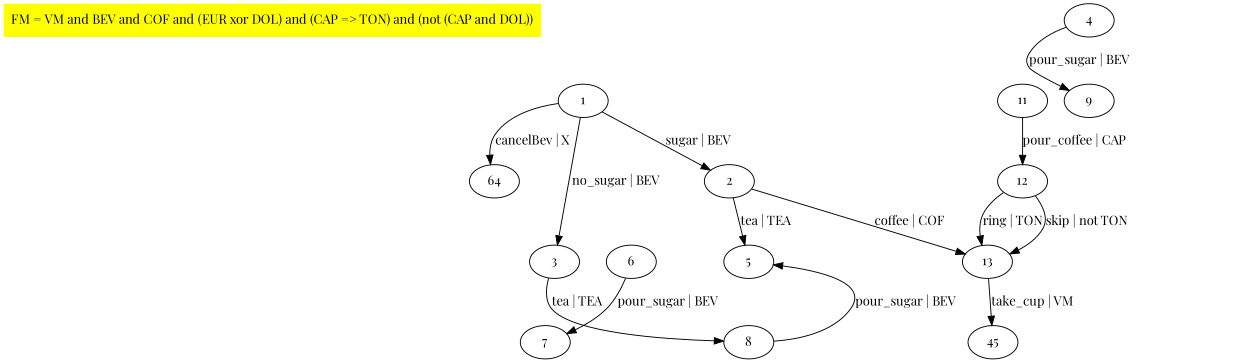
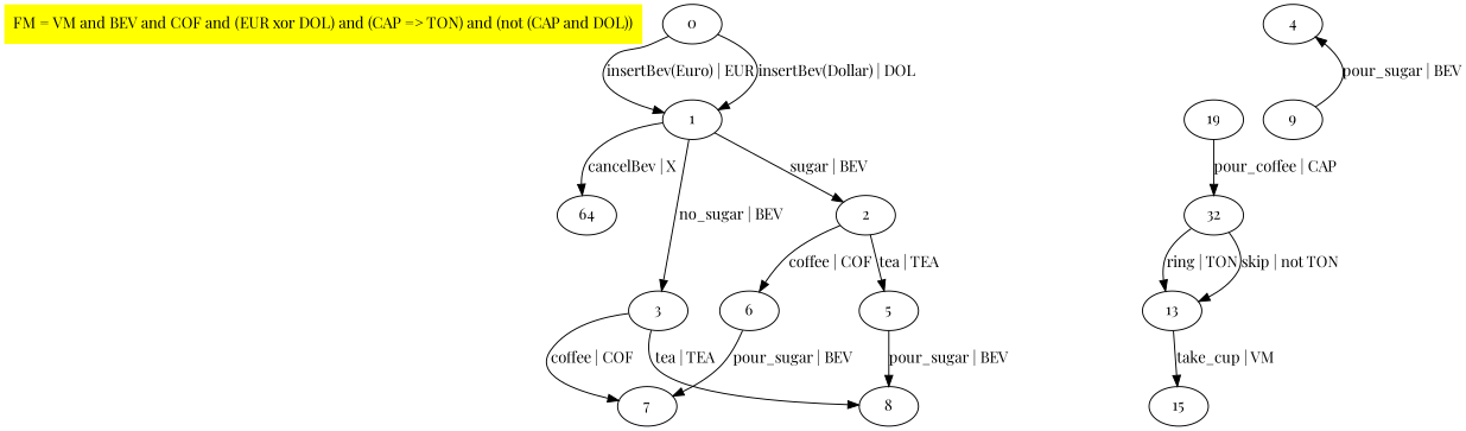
  digraph {
    FM="VM and BEV and COF and (EUR xor DOL) and (CAP => TON) and (not (CAP and DOL))"
    fontname="Playfair Display"
    node [fontname="Playfair Display"]
    edge [fontname="Playfair Display"]
    n1 [color=yellow label="FM = VM and BEV and COF and (EUR xor DOL) and (CAP => TON) and (not (CAP and DOL))" shape=plaintext style=filled]
+   0 [initial=True]
    1
    n4 [label=64]
    2
    3
    6
    5
    8
    7
    4
    9
-   11
-   12
+   11 [label=19]
+   12 [label=32]
    13
-   15 [label=45]
+   15
+   0 -> 1 [label="insertBev(Euro) | EUR"]
+   0 -> 1 [label="insertBev(Dollar) | DOL"]
    1 -> n4 [label="cancelBev | X"]
    1 -> 2 [label="sugar | BEV"]
    1 -> 3 [label="no_sugar | BEV"]
-   2 -> 13 [label="coffee | COF"]
+   2 -> 6 [label="coffee | COF"]
    2 -> 5 [label="tea | TEA"]
    3 -> 8 [label="tea | TEA"]
+   3 -> 7 [label="coffee | COF"]
    6 -> 7 [label="pour_sugar | BEV"]
-   8 -> 5 [label="pour_sugar | BEV"]
-   4 -> 9 [label="pour_sugar | BEV"]
+   5 -> 8 [label="pour_sugar | BEV"]
+   9 -> 4 [label="pour_sugar | BEV"]
    11 -> 12 [label="pour_coffee | CAP"]
    12 -> 13 [label="ring | TON"]
    12 -> 13 [label="skip | not TON"]
    13 -> 15 [label="take_cup | VM"]
  }
